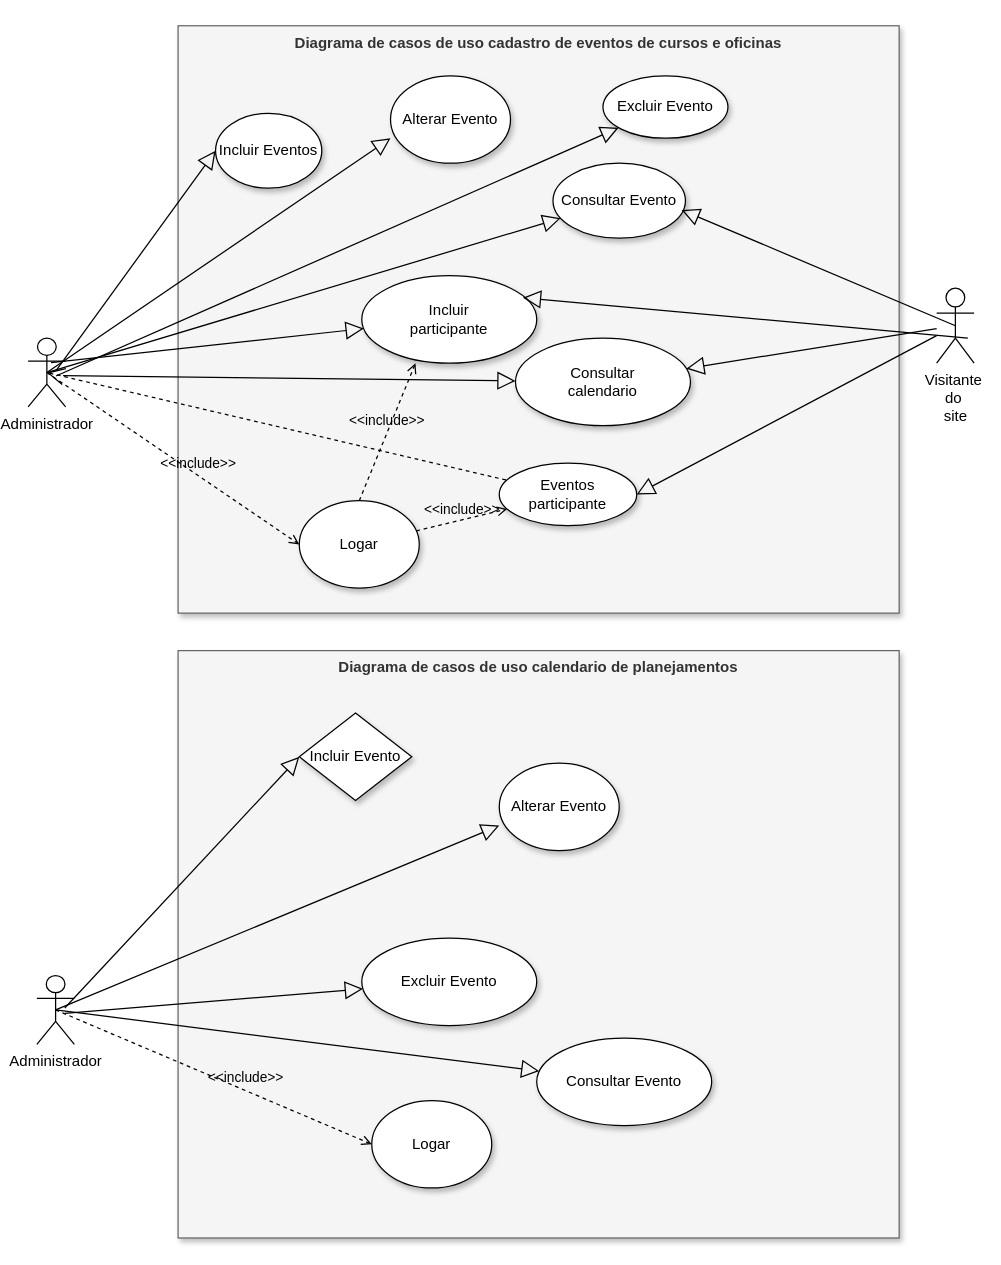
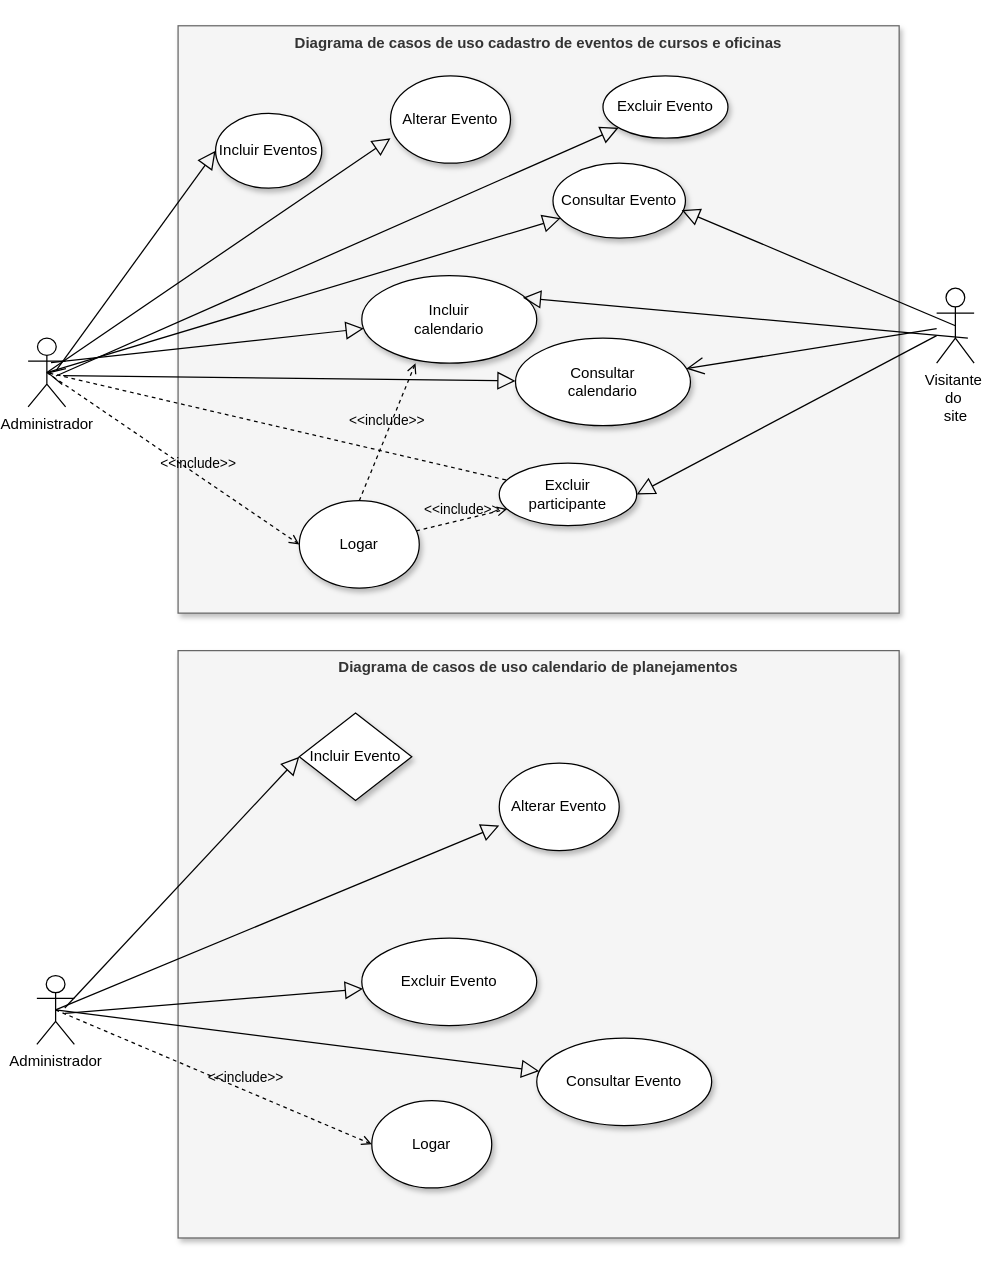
  <mxCell id="0" />
  <mxCell id="1" parent="0" />
  <mxCell id="2" value="Diagrama de casos de uso calendario de planejamentos" style="shape=rect;html=1;verticalAlign=top;fontStyle=1;whiteSpace=wrap;align=center;fillColor=#f5f5f5;fontColor=#333333;strokeColor=#666666;shadow=1;" parent="1" vertex="1"><mxGeometry x="140" y="520" width="577" height="470" as="geometry" /></mxCell>
  <mxCell id="3" value="Incluir Evento" style="rhombus;whiteSpace=wrap;html=1;shadow=1;" parent="1" vertex="1"><mxGeometry x="237" y="570" width="90" height="70" as="geometry" /></mxCell>
  <mxCell id="4" value="Administrador" style="shape=umlActor;html=1;verticalLabelPosition=bottom;verticalAlign=top;align=center;" parent="1" vertex="1"><mxGeometry x="27" y="780" width="30" height="55" as="geometry" /></mxCell>
  <mxCell id="5" value="" style="edgeStyle=none;html=1;endArrow=block;endFill=0;endSize=12;verticalAlign=bottom;rounded=0;entryX=0;entryY=0.5;entryDx=0;entryDy=0;exitX=0.744;exitY=0.472;exitDx=0;exitDy=0;exitPerimeter=0;" parent="1" source="4" target="3" edge="1"><mxGeometry width="160" relative="1" as="geometry"><mxPoint x="107" y="685" as="sourcePoint" /><mxPoint x="267" y="685" as="targetPoint" /></mxGeometry></mxCell>
  <mxCell id="6" value="Alterar Evento" style="ellipse;whiteSpace=wrap;html=1;shadow=1;" parent="1" vertex="1"><mxGeometry x="397" y="610" width="96" height="70" as="geometry" /></mxCell>
  <mxCell id="7" value="Excluir Evento" style="ellipse;whiteSpace=wrap;html=1;shadow=1;" parent="1" vertex="1"><mxGeometry x="287" y="750" width="140" height="70" as="geometry" /></mxCell>
  <mxCell id="8" value="" style="edgeStyle=none;html=1;endArrow=block;endFill=0;endSize=12;verticalAlign=bottom;rounded=0;entryX=0;entryY=0.714;entryDx=0;entryDy=0;entryPerimeter=0;exitX=0.5;exitY=0.5;exitDx=0;exitDy=0;exitPerimeter=0;" parent="1" source="4" target="6" edge="1"><mxGeometry width="160" relative="1" as="geometry"><mxPoint x="117" y="764.5" as="sourcePoint" /><mxPoint x="277" y="764.5" as="targetPoint" /></mxGeometry></mxCell>
  <mxCell id="9" value="" style="edgeStyle=none;html=1;endArrow=block;endFill=0;endSize=12;verticalAlign=bottom;rounded=0;exitX=0.744;exitY=0.55;exitDx=0;exitDy=0;exitPerimeter=0;" parent="1" source="4" target="7" edge="1"><mxGeometry width="160" relative="1" as="geometry"><mxPoint x="127" y="834.5" as="sourcePoint" /><mxPoint x="347" y="795" as="targetPoint" /></mxGeometry></mxCell>
  <mxCell id="10" value="Consultar Evento" style="ellipse;whiteSpace=wrap;html=1;shadow=1;" parent="1" vertex="1"><mxGeometry x="427" y="830" width="140" height="70" as="geometry" /></mxCell>
  <mxCell id="11" value="" style="edgeStyle=none;html=1;endArrow=block;endFill=0;endSize=12;verticalAlign=bottom;rounded=0;exitX=0.5;exitY=0.5;exitDx=0;exitDy=0;exitPerimeter=0;" parent="1" source="4" target="10" edge="1"><mxGeometry width="160" relative="1" as="geometry"><mxPoint x="67" y="775" as="sourcePoint" /><mxPoint x="387" y="790" as="targetPoint" /></mxGeometry></mxCell>
  <mxCell id="12" value="Logar" style="ellipse;whiteSpace=wrap;html=1;shadow=1;" parent="1" vertex="1"><mxGeometry x="295" y="880" width="96" height="70" as="geometry" /></mxCell>
  <mxCell id="13" value="&amp;lt;&amp;lt;include&amp;gt;&amp;gt;" style="edgeStyle=none;html=1;endArrow=open;verticalAlign=bottom;dashed=1;labelBackgroundColor=none;rounded=0;exitX=0.5;exitY=0.5;exitDx=0;exitDy=0;exitPerimeter=0;entryX=0;entryY=0.5;entryDx=0;entryDy=0;" parent="1" source="4" target="12" edge="1"><mxGeometry x="0.191" y="2" width="160" relative="1" as="geometry"><mxPoint x="117" y="925" as="sourcePoint" /><mxPoint x="277" y="925" as="targetPoint" /><mxPoint y="1" as="offset" /></mxGeometry></mxCell>
  <mxCell id="14" value="Diagrama de casos de uso cadastro de eventos de cursos e oficinas" style="shape=rect;html=1;verticalAlign=top;fontStyle=1;whiteSpace=wrap;align=center;fillColor=#f5f5f5;fontColor=#333333;strokeColor=#666666;shadow=1;" vertex="1" parent="1"><mxGeometry x="140" y="20" width="577" height="470" as="geometry" /></mxCell>
  <mxCell id="15" value="Incluir Eventos" style="ellipse;whiteSpace=wrap;html=1;shadow=1;" vertex="1" parent="1"><mxGeometry x="170" y="90" width="85" height="60" as="geometry" /></mxCell>
  <mxCell id="16" value="Administrador" style="shape=umlActor;html=1;verticalLabelPosition=bottom;verticalAlign=top;align=center;" vertex="1" parent="1"><mxGeometry x="20" y="270" width="30" height="55" as="geometry" /></mxCell>
  <mxCell id="17" value="" style="edgeStyle=none;html=1;endArrow=block;endFill=0;endSize=12;verticalAlign=bottom;rounded=0;entryX=0;entryY=0.5;entryDx=0;entryDy=0;exitX=0.744;exitY=0.472;exitDx=0;exitDy=0;exitPerimeter=0;" edge="1" parent="1" source="16" target="15"><mxGeometry width="160" relative="1" as="geometry"><mxPoint x="107" y="185" as="sourcePoint" /><mxPoint x="267" y="185" as="targetPoint" /></mxGeometry></mxCell>
  <mxCell id="18" value="Excluir Evento" style="ellipse;whiteSpace=wrap;html=1;shadow=1;" vertex="1" parent="1"><mxGeometry x="480" y="60" width="100" height="50" as="geometry" /></mxCell>
  <mxCell id="19" value="" style="edgeStyle=none;html=1;endArrow=block;endFill=0;endSize=12;verticalAlign=bottom;rounded=0;entryX=0;entryY=0.714;entryDx=0;entryDy=0;entryPerimeter=0;exitX=0.5;exitY=0.5;exitDx=0;exitDy=0;exitPerimeter=0;" edge="1" parent="1" source="16" target="27"><mxGeometry width="160" relative="1" as="geometry"><mxPoint x="117" y="264.5" as="sourcePoint" /><mxPoint x="277" y="264.5" as="targetPoint" /></mxGeometry></mxCell>
  <mxCell id="20" value="" style="edgeStyle=none;html=1;endArrow=block;endFill=0;endSize=12;verticalAlign=bottom;rounded=0;exitX=0.744;exitY=0.55;exitDx=0;exitDy=0;exitPerimeter=0;" edge="1" parent="1" source="16" target="18"><mxGeometry width="160" relative="1" as="geometry"><mxPoint x="127" y="334.5" as="sourcePoint" /><mxPoint x="347" y="295" as="targetPoint" /></mxGeometry></mxCell>
  <mxCell id="21" value="Consultar Evento" style="ellipse;whiteSpace=wrap;html=1;shadow=1;" vertex="1" parent="1"><mxGeometry x="440" y="130" width="106" height="60" as="geometry" /></mxCell>
  <mxCell id="22" value="" style="edgeStyle=none;html=1;endArrow=block;endFill=0;endSize=12;verticalAlign=bottom;rounded=0;exitX=0.5;exitY=0.5;exitDx=0;exitDy=0;exitPerimeter=0;" edge="1" parent="1" source="16" target="21"><mxGeometry width="160" relative="1" as="geometry"><mxPoint x="67" y="275" as="sourcePoint" /><mxPoint x="387" y="290" as="targetPoint" /></mxGeometry></mxCell>
  <mxCell id="23" value="Logar" style="ellipse;whiteSpace=wrap;html=1;shadow=1;" vertex="1" parent="1"><mxGeometry x="237" y="400" width="96" height="70" as="geometry" /></mxCell>
  <mxCell id="24" value="&amp;lt;&amp;lt;include&amp;gt;&amp;gt;" style="edgeStyle=none;html=1;endArrow=open;verticalAlign=bottom;dashed=1;labelBackgroundColor=none;rounded=0;exitX=0.5;exitY=0.5;exitDx=0;exitDy=0;exitPerimeter=0;entryX=0;entryY=0.5;entryDx=0;entryDy=0;" edge="1" parent="1" source="16" target="23"><mxGeometry x="0.191" y="1" width="160" relative="1" as="geometry"><mxPoint x="117" y="425" as="sourcePoint" /><mxPoint x="277" y="425" as="targetPoint" /><mxPoint as="offset" /></mxGeometry></mxCell>
  <mxCell id="25" value="Visitante&amp;nbsp;&lt;br&gt;do&amp;nbsp;&lt;br&gt;site" style="shape=umlActor;verticalLabelPosition=bottom;verticalAlign=top;html=1;outlineConnect=0;" vertex="1" parent="1"><mxGeometry x="747" y="230" width="30" height="60" as="geometry" /></mxCell>
  <mxCell id="26" value="" style="edgeStyle=none;html=1;endArrow=block;endFill=0;endSize=12;verticalAlign=bottom;rounded=0;entryX=0.971;entryY=0.623;entryDx=0;entryDy=0;entryPerimeter=0;exitX=0.5;exitY=0.5;exitDx=0;exitDy=0;exitPerimeter=0;" edge="1" parent="1" source="25" target="21"><mxGeometry width="160" relative="1" as="geometry"><mxPoint x="470" y="100" as="sourcePoint" /><mxPoint x="630" y="100" as="targetPoint" /></mxGeometry></mxCell>
  <mxCell id="27" value="Alterar Evento" style="ellipse;whiteSpace=wrap;html=1;shadow=1;" vertex="1" parent="1"><mxGeometry x="310" y="60" width="96" height="70" as="geometry" /></mxCell>
- <mxCell id="28" value="Incluir &lt;br&gt;participante" style="ellipse;whiteSpace=wrap;html=1;shadow=1;" vertex="1" parent="1"><mxGeometry x="287" y="220" width="140" height="70" as="geometry" /></mxCell>
+ <mxCell id="28" value="Incluir &lt;br&gt;calendario" style="ellipse;whiteSpace=wrap;html=1;shadow=1;" vertex="1" parent="1"><mxGeometry x="287" y="220" width="140" height="70" as="geometry" /></mxCell>
  <mxCell id="29" value="Consultar&lt;br&gt;calendario" style="ellipse;whiteSpace=wrap;html=1;shadow=1;" vertex="1" parent="1"><mxGeometry x="410" y="270" width="140" height="70" as="geometry" /></mxCell>
- <mxCell id="30" value="Eventos&lt;br&gt;participante" style="ellipse;whiteSpace=wrap;html=1;shadow=1;" vertex="1" parent="1"><mxGeometry x="397" y="370" width="110" height="50" as="geometry" /></mxCell>
+ <mxCell id="30" value="Excluir&lt;br&gt;participante" style="ellipse;whiteSpace=wrap;html=1;shadow=1;" vertex="1" parent="1"><mxGeometry x="397" y="370" width="110" height="50" as="geometry" /></mxCell>
  <mxCell id="31" value="" style="edgeStyle=none;html=1;endArrow=block;endFill=0;endSize=12;verticalAlign=bottom;rounded=0;entryX=0.921;entryY=0.252;entryDx=0;entryDy=0;entryPerimeter=0;exitX=0.5;exitY=0.5;exitDx=0;exitDy=0;exitPerimeter=0;" edge="1" parent="1" target="28"><mxGeometry width="160" relative="1" as="geometry"><mxPoint x="772" y="270" as="sourcePoint" /><mxPoint x="553" y="207" as="targetPoint" /></mxGeometry></mxCell>
- <mxCell id="32" value="" style="edgeStyle=none;html=1;endArrow=block;endFill=0;endSize=12;verticalAlign=bottom;rounded=0;" edge="1" parent="1" source="25" target="29"><mxGeometry width="160" relative="1" as="geometry"><mxPoint x="782" y="280" as="sourcePoint" /><mxPoint x="426" y="268" as="targetPoint" /></mxGeometry></mxCell>
+ <mxCell id="32" value="" style="edgeStyle=none;html=1;endArrow=open;endFill=0;endSize=12;verticalAlign=bottom;rounded=0;" edge="1" parent="1" source="25" target="29"><mxGeometry width="160" relative="1" as="geometry"><mxPoint x="782" y="280" as="sourcePoint" /><mxPoint x="426" y="268" as="targetPoint" /></mxGeometry></mxCell>
  <mxCell id="33" value="" style="edgeStyle=none;html=1;endArrow=block;endFill=0;endSize=12;verticalAlign=bottom;rounded=0;entryX=1;entryY=0.5;entryDx=0;entryDy=0;" edge="1" parent="1" source="25" target="30"><mxGeometry width="160" relative="1" as="geometry"><mxPoint x="650" y="350" as="sourcePoint" /><mxPoint x="480" y="377" as="targetPoint" /></mxGeometry></mxCell>
  <mxCell id="34" value="" style="edgeStyle=none;html=1;endArrow=none;endFill=0;endSize=12;verticalAlign=bottom;rounded=1;exitX=0.5;exitY=0.5;exitDx=0;exitDy=0;exitPerimeter=0;labelBackgroundColor=none;startArrow=open;startSize=12;dashed=1;" edge="1" parent="1" source="16" target="30"><mxGeometry width="160" relative="1" as="geometry"><mxPoint x="50" y="300" as="sourcePoint" /><mxPoint x="455" y="212" as="targetPoint" /></mxGeometry></mxCell>
  <mxCell id="35" value="" style="edgeStyle=none;html=1;endArrow=block;endFill=0;endSize=12;verticalAlign=bottom;rounded=0;exitX=0.611;exitY=0.355;exitDx=0;exitDy=0;exitPerimeter=0;" edge="1" parent="1" source="16" target="28"><mxGeometry width="160" relative="1" as="geometry"><mxPoint x="30" y="280" as="sourcePoint" /><mxPoint x="377" y="373" as="targetPoint" /></mxGeometry></mxCell>
  <mxCell id="36" value="" style="edgeStyle=none;html=1;endArrow=block;endFill=0;endSize=12;verticalAlign=bottom;rounded=0;exitX=0.611;exitY=0.355;exitDx=0;exitDy=0;exitPerimeter=0;" edge="1" parent="1" target="29"><mxGeometry width="160" relative="1" as="geometry"><mxPoint x="48" y="300" as="sourcePoint" /><mxPoint x="301" y="256" as="targetPoint" /></mxGeometry></mxCell>
  <mxCell id="37" value="&amp;lt;&amp;lt;include&amp;gt;&amp;gt;" style="edgeStyle=none;html=1;endArrow=open;verticalAlign=bottom;dashed=1;labelBackgroundColor=none;rounded=0;" edge="1" parent="1" source="23" target="30"><mxGeometry width="160" relative="1" as="geometry"><mxPoint x="190" y="370" as="sourcePoint" /><mxPoint x="350" y="370" as="targetPoint" /></mxGeometry></mxCell>
  <mxCell id="38" value="&amp;lt;&amp;lt;include&amp;gt;&amp;gt;" style="edgeStyle=none;html=1;endArrow=open;verticalAlign=bottom;dashed=1;labelBackgroundColor=none;rounded=0;exitX=0.5;exitY=0;exitDx=0;exitDy=0;entryX=0.307;entryY=1;entryDx=0;entryDy=0;entryPerimeter=0;" edge="1" parent="1" source="23" target="28"><mxGeometry width="160" relative="1" as="geometry"><mxPoint x="246" y="370" as="sourcePoint" /><mxPoint x="330" y="340" as="targetPoint" /></mxGeometry></mxCell>
